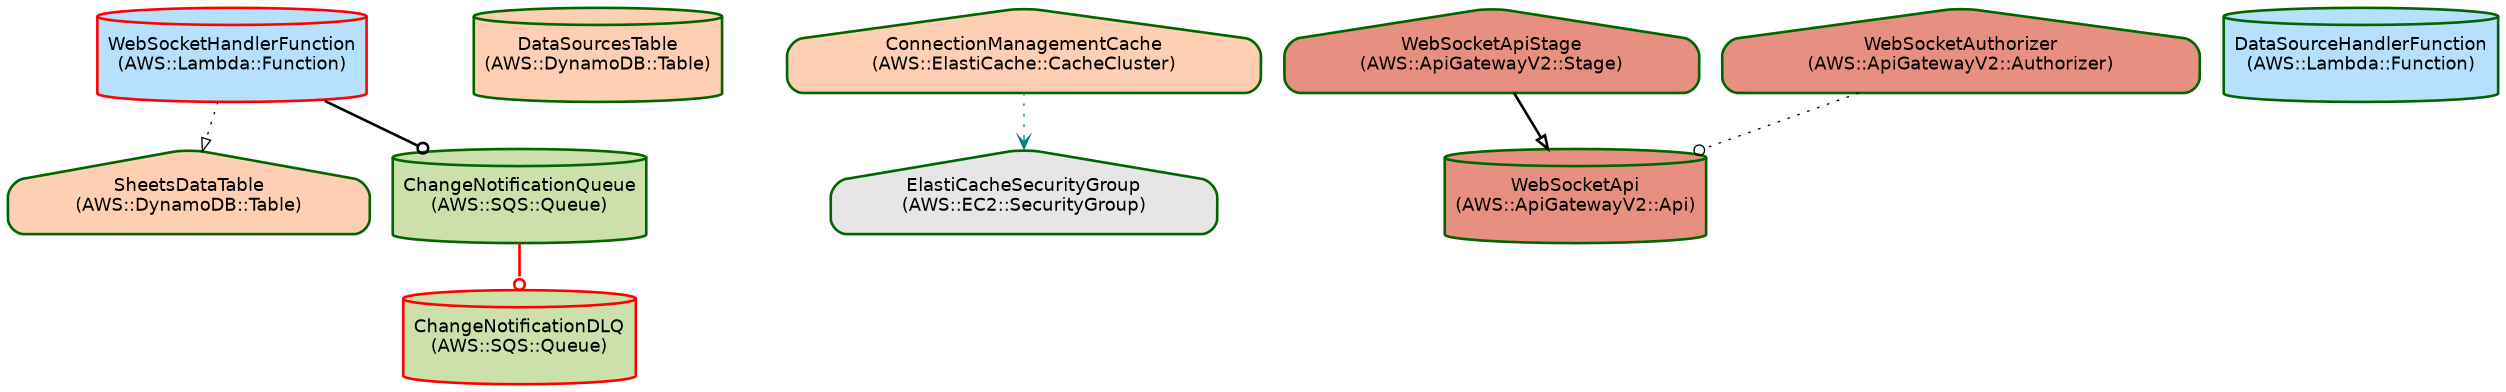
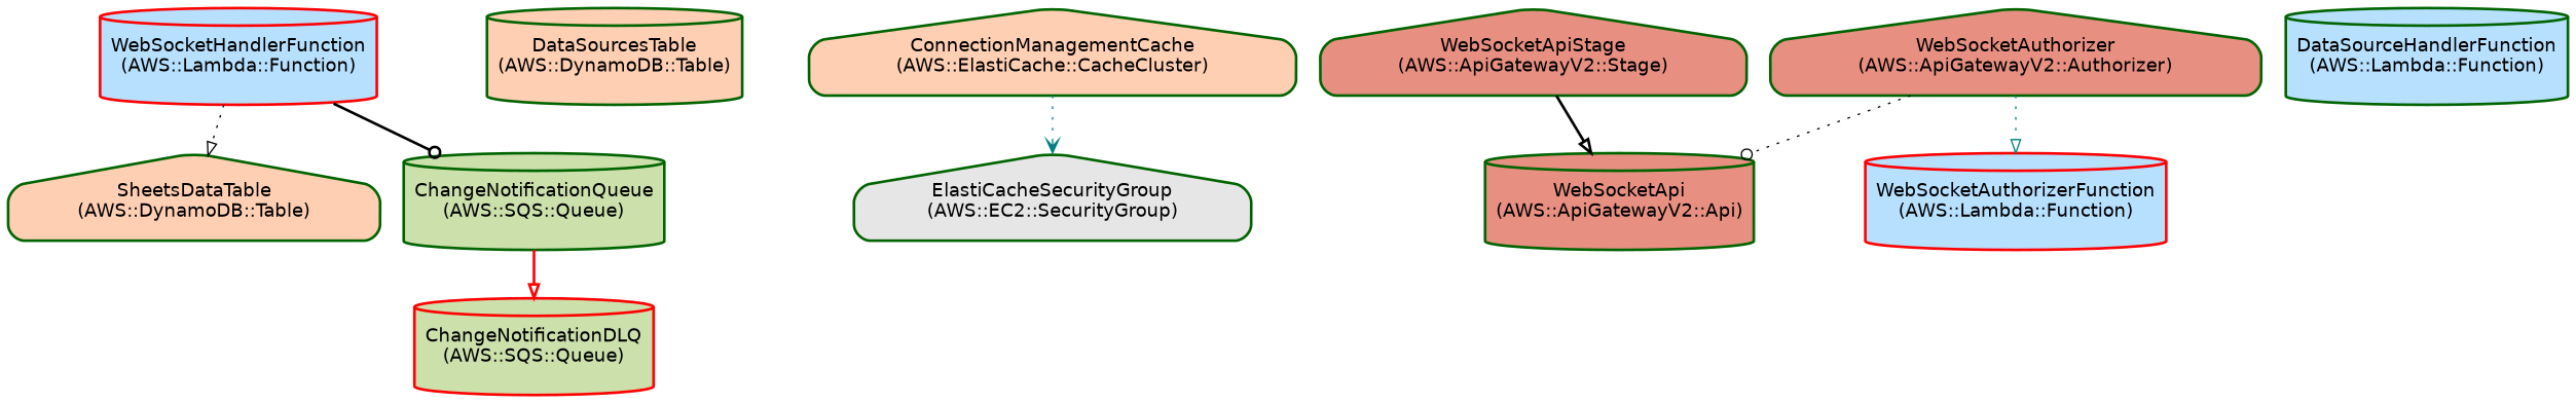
  digraph {
    fontname="DejaVu Sans"
    node [color=darkgreen fillcolor="#FFCFB3" fontname="DejaVu Sans" shape=cylinder style="filled,bold,rounded"]
    edge [arrowhead=onormal color=black fontname="DejaVu Sans" style=dotted]
    n1 [height=1 label="SheetsDataTable\n(AWS::DynamoDB::Table)" shape=house]
    n2 [height=1 label="DataSourcesTable\n(AWS::DynamoDB::Table)"]
    n3 [fillcolor="#CCE0AC" height=1 label="ChangeNotificationQueue\n(AWS::SQS::Queue)"]
    n4 [color=red fillcolor="#CCE0AC" height=1 label="ChangeNotificationDLQ\n(AWS::SQS::Queue)"]
    n5 [height=1 label="ConnectionManagementCache\n(AWS::ElastiCache::CacheCluster)" shape=house]
    n6 [fillcolor="#E6E6E6" height=1 label="ElastiCacheSecurityGroup\n(AWS::EC2::SecurityGroup)" shape=house]
    n7 [fillcolor="#E78F81" height=1 label="WebSocketApi\n(AWS::ApiGatewayV2::Api)"]
    n8 [fillcolor="#E78F81" height=1 label="WebSocketApiStage\n(AWS::ApiGatewayV2::Stage)" shape=house]
    n9 [fillcolor="#E78F81" height=1 label="WebSocketAuthorizer\n(AWS::ApiGatewayV2::Authorizer)" shape=house]
+   n10 [color=red fillcolor="#B7E0FF" height=1 label="WebSocketAuthorizerFunction\n(AWS::Lambda::Function)"]
    n11 [color=red fillcolor="#B7E0FF" height=1 label="WebSocketHandlerFunction\n(AWS::Lambda::Function)"]
    n12 [fillcolor="#B7E0FF" height=1 label="DataSourceHandlerFunction\n(AWS::Lambda::Function)"]
-   n3 -> n4 [arrowhead=odot color=red style=bold]
+   n3 -> n4 [color=red style=bold]
    n5 -> n6 [arrowhead=vee color=teal]
    n8 -> n7 [style=bold]
    n9 -> n7 [arrowhead=odot]
+   n9 -> n10 [color=teal]
    n11 -> n1
    n11 -> n3 [arrowhead=odot style=bold]
  }
